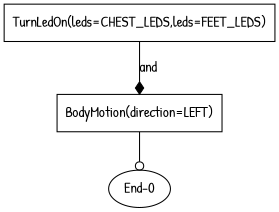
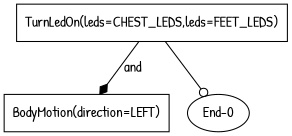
  strict digraph {
    fontname="Patrick Hand"
    node [fontname="Patrick Hand" sent_idx=0 shape=box]
    edge [fontname="Patrick Hand"]
    "TurnLedOn(leds=CHEST_LEDS,leds=FEET_LEDS)" [idx=0 idx_main=0]
    "BodyMotion(direction=LEFT)" [idx=1 idx_main=1]
    "End-0" [shape=""]
    "TurnLedOn(leds=CHEST_LEDS,leds=FEET_LEDS)" -> "BodyMotion(direction=LEFT)" [arrowhead=diamond label=and]
-   "BodyMotion(direction=LEFT)" -> "End-0" [arrowhead=odot]
+   "TurnLedOn(leds=CHEST_LEDS,leds=FEET_LEDS)" -> "End-0" [arrowhead=odot]
  }
